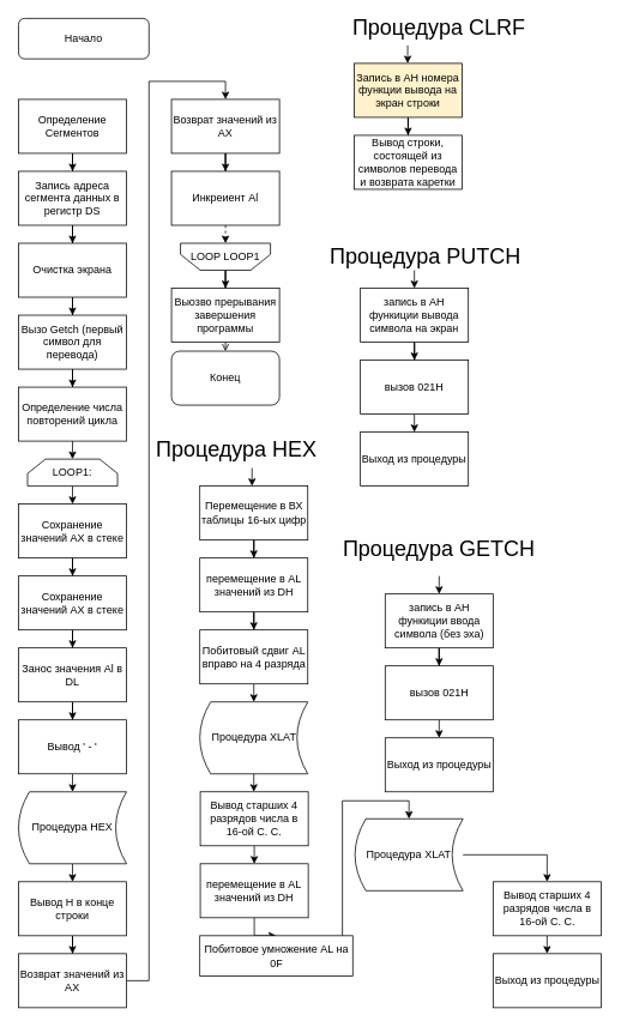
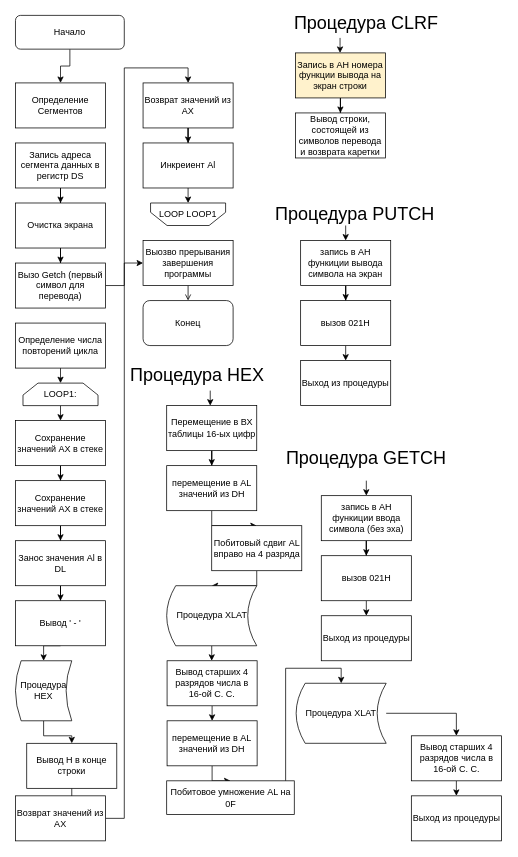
  <mxCell id="0" />
  <mxCell id="1" parent="0" />
+ <mxCell id="2" style="edgeStyle=orthogonalEdgeStyle;rounded=0;orthogonalLoop=1;jettySize=auto;html=1;exitX=0.5;exitY=1;exitDx=0;exitDy=0;" edge="1" parent="1" source="3" target="5"><mxGeometry relative="1" as="geometry" /></mxCell>
  <mxCell id="3" value="Начало" style="rounded=1;whiteSpace=wrap;html=1;" vertex="1" parent="1"><mxGeometry x="20" y="20" width="145" height="45" as="geometry" /></mxCell>
- <mxCell id="4" value="" style="edgeStyle=orthogonalEdgeStyle;rounded=0;orthogonalLoop=1;jettySize=auto;html=1;" edge="1" parent="1" source="5" target="7"><mxGeometry relative="1" as="geometry" /></mxCell>
  <mxCell id="5" value="Определение Сегментов" style="rounded=0;whiteSpace=wrap;html=1;" vertex="1" parent="1"><mxGeometry x="20" y="110" width="120" height="60" as="geometry" /></mxCell>
  <mxCell id="6" value="" style="edgeStyle=orthogonalEdgeStyle;rounded=0;orthogonalLoop=1;jettySize=auto;html=1;" edge="1" parent="1" source="7" target="9"><mxGeometry relative="1" as="geometry" /></mxCell>
  <mxCell id="7" value="Запись адреса сегмента данных в регистр DS" style="rounded=0;whiteSpace=wrap;html=1;" vertex="1" parent="1"><mxGeometry x="20" y="190" width="120" height="60" as="geometry" /></mxCell>
  <mxCell id="8" value="" style="edgeStyle=orthogonalEdgeStyle;rounded=0;orthogonalLoop=1;jettySize=auto;html=1;" edge="1" parent="1" source="9" target="11"><mxGeometry relative="1" as="geometry" /></mxCell>
  <mxCell id="9" value="Очистка экрана" style="rounded=0;whiteSpace=wrap;html=1;" vertex="1" parent="1"><mxGeometry x="20" y="270" width="120" height="60" as="geometry" /></mxCell>
- <mxCell id="10" value="" style="edgeStyle=orthogonalEdgeStyle;rounded=0;orthogonalLoop=1;jettySize=auto;html=1;" edge="1" parent="1" source="11" target="13"><mxGeometry relative="1" as="geometry" /></mxCell>
+ <mxCell id="10" value="" style="edgeStyle=orthogonalEdgeStyle;rounded=0;orthogonalLoop=1;jettySize=auto;html=1;" edge="1" parent="1" source="11" target="37"><mxGeometry relative="1" as="geometry" /></mxCell>
  <mxCell id="11" value="Вызо Getch (первый символ для перевода)" style="rounded=0;whiteSpace=wrap;html=1;" vertex="1" parent="1"><mxGeometry x="20" y="350" width="120" height="60" as="geometry" /></mxCell>
  <mxCell id="12" style="edgeStyle=orthogonalEdgeStyle;rounded=0;orthogonalLoop=1;jettySize=auto;html=1;exitX=0.5;exitY=1;exitDx=0;exitDy=0;entryX=0.5;entryY=0;entryDx=0;entryDy=0;" edge="1" parent="1" source="13" target="15"><mxGeometry relative="1" as="geometry" /></mxCell>
  <mxCell id="13" value="Определение числа повторений цикла" style="rounded=0;whiteSpace=wrap;html=1;" vertex="1" parent="1"><mxGeometry x="20" y="430" width="120" height="60" as="geometry" /></mxCell>
  <mxCell id="14" style="edgeStyle=orthogonalEdgeStyle;rounded=0;orthogonalLoop=1;jettySize=auto;html=1;exitX=0.5;exitY=1;exitDx=0;exitDy=0;entryX=0.5;entryY=0;entryDx=0;entryDy=0;" edge="1" parent="1" source="15" target="17"><mxGeometry relative="1" as="geometry" /></mxCell>
  <mxCell id="15" value="LOOP1:" style="shape=loopLimit;whiteSpace=wrap;html=1;" vertex="1" parent="1"><mxGeometry x="30" y="510" width="100" height="30" as="geometry" /></mxCell>
  <mxCell id="16" value="" style="edgeStyle=orthogonalEdgeStyle;rounded=0;orthogonalLoop=1;jettySize=auto;html=1;" edge="1" parent="1" source="17" target="19"><mxGeometry relative="1" as="geometry" /></mxCell>
  <mxCell id="17" value="Сохранение значений АХ в стеке" style="rounded=0;whiteSpace=wrap;html=1;" vertex="1" parent="1"><mxGeometry x="20" y="560" width="120" height="60" as="geometry" /></mxCell>
  <mxCell id="18" value="" style="edgeStyle=orthogonalEdgeStyle;rounded=0;orthogonalLoop=1;jettySize=auto;html=1;" edge="1" parent="1" source="19" target="21"><mxGeometry relative="1" as="geometry" /></mxCell>
  <mxCell id="19" value="Сохранение значений АХ в стеке" style="rounded=0;whiteSpace=wrap;html=1;" vertex="1" parent="1"><mxGeometry x="20" y="640" width="120" height="60" as="geometry" /></mxCell>
  <mxCell id="20" value="" style="edgeStyle=orthogonalEdgeStyle;rounded=0;orthogonalLoop=1;jettySize=auto;html=1;" edge="1" parent="1" source="21" target="23"><mxGeometry relative="1" as="geometry" /></mxCell>
  <mxCell id="21" value="Занос значения Al в DL" style="rounded=0;whiteSpace=wrap;html=1;" vertex="1" parent="1"><mxGeometry x="20" y="720" width="120" height="60" as="geometry" /></mxCell>
  <mxCell id="22" style="edgeStyle=orthogonalEdgeStyle;rounded=0;orthogonalLoop=1;jettySize=auto;html=1;exitX=0.5;exitY=1;exitDx=0;exitDy=0;entryX=0.5;entryY=0;entryDx=0;entryDy=0;" edge="1" parent="1" source="23" target="25"><mxGeometry relative="1" as="geometry" /></mxCell>
  <mxCell id="23" value="Вывод ' - '" style="rounded=0;whiteSpace=wrap;html=1;" vertex="1" parent="1"><mxGeometry x="20" y="800" width="120" height="60" as="geometry" /></mxCell>
  <mxCell id="24" style="edgeStyle=orthogonalEdgeStyle;rounded=0;orthogonalLoop=1;jettySize=auto;html=1;exitX=0.5;exitY=1;exitDx=0;exitDy=0;entryX=0.5;entryY=0;entryDx=0;entryDy=0;" edge="1" parent="1" source="25" target="27"><mxGeometry relative="1" as="geometry" /></mxCell>
- <mxCell id="25" value="Процедура HEX" style="shape=dataStorage;whiteSpace=wrap;html=1;" vertex="1" parent="1"><mxGeometry x="20" y="880" width="120" height="80" as="geometry" /></mxCell>
+ <mxCell id="25" value="Процедура HEX" style="shape=dataStorage;whiteSpace=wrap;html=1;" vertex="1" parent="1"><mxGeometry x="20" y="880" width="75" height="80" as="geometry" /></mxCell>
  <mxCell id="26" value="" style="edgeStyle=orthogonalEdgeStyle;rounded=0;orthogonalLoop=1;jettySize=auto;html=1;" edge="1" parent="1" source="27" target="29"><mxGeometry relative="1" as="geometry" /></mxCell>
- <mxCell id="27" value="Вывод Н в конце строки" style="rounded=0;whiteSpace=wrap;html=1;" vertex="1" parent="1"><mxGeometry x="20" y="980" width="120" height="60" as="geometry" /></mxCell>
+ <mxCell id="27" value="Вывод Н в конце строки" style="rounded=0;whiteSpace=wrap;html=1;" vertex="1" parent="1"><mxGeometry x="35" y="990" width="120" height="60" as="geometry" /></mxCell>
  <mxCell id="28" value="" style="edgeStyle=orthogonalEdgeStyle;rounded=0;orthogonalLoop=1;jettySize=auto;html=1;entryX=0.5;entryY=0;entryDx=0;entryDy=0;" edge="1" parent="1" source="29" target="31"><mxGeometry relative="1" as="geometry" /></mxCell>
  <mxCell id="29" value="Возврат значений из АХ" style="rounded=0;whiteSpace=wrap;html=1;" vertex="1" parent="1"><mxGeometry x="20" y="1060" width="120" height="60" as="geometry" /></mxCell>
  <mxCell id="30" value="" style="edgeStyle=orthogonalEdgeStyle;rounded=0;orthogonalLoop=1;jettySize=auto;html=1;" edge="1" parent="1" source="31" target="33"><mxGeometry relative="1" as="geometry" /></mxCell>
  <mxCell id="31" value="Возврат значений из АХ" style="rounded=0;whiteSpace=wrap;html=1;" vertex="1" parent="1"><mxGeometry x="190" y="110" width="120" height="60" as="geometry" /></mxCell>
- <mxCell id="32" style="edgeStyle=orthogonalEdgeStyle;rounded=0;orthogonalLoop=1;jettySize=auto;html=1;exitX=0.5;exitY=1;exitDx=0;exitDy=0;entryX=0.5;entryY=1;entryDx=0;entryDy=0;dashed=1;" edge="1" parent="1" source="33" target="35"><mxGeometry relative="1" as="geometry" /></mxCell>
+ <mxCell id="32" style="edgeStyle=orthogonalEdgeStyle;rounded=0;orthogonalLoop=1;jettySize=auto;html=1;exitX=0.5;exitY=1;exitDx=0;exitDy=0;entryX=0.5;entryY=1;entryDx=0;entryDy=0;" edge="1" parent="1" source="33" target="35"><mxGeometry relative="1" as="geometry" /></mxCell>
  <mxCell id="33" value="Инкреиент Al" style="rounded=0;whiteSpace=wrap;html=1;" vertex="1" parent="1"><mxGeometry x="190" y="190" width="120" height="60" as="geometry" /></mxCell>
- <mxCell id="34" value="" style="edgeStyle=orthogonalEdgeStyle;rounded=0;orthogonalLoop=1;jettySize=auto;html=1;entryX=0.5;entryY=0;entryDx=0;entryDy=0;" edge="1" parent="1" source="35" target="37"><mxGeometry relative="1" as="geometry"><mxPoint x="250" y="380" as="targetPoint" /></mxGeometry></mxCell>
  <mxCell id="35" value="LOOP LOOP1" style="shape=loopLimit;whiteSpace=wrap;html=1;size=22;direction=west;" vertex="1" parent="1"><mxGeometry x="200" y="270" width="100" height="30" as="geometry" /></mxCell>
  <mxCell id="36" style="edgeStyle=orthogonalEdgeStyle;rounded=0;orthogonalLoop=1;jettySize=auto;html=1;exitX=0.5;exitY=1;exitDx=0;exitDy=0;entryX=0.5;entryY=0;entryDx=0;entryDy=0;endArrow=open;" edge="1" parent="1" source="37" target="38"><mxGeometry relative="1" as="geometry" /></mxCell>
  <mxCell id="37" value="Выозво прерывания завершения программы" style="rounded=0;whiteSpace=wrap;html=1;" vertex="1" parent="1"><mxGeometry x="190" y="320" width="120" height="60" as="geometry" /></mxCell>
- <mxCell id="38" value="Конец" style="rounded=1;whiteSpace=wrap;html=1;" vertex="1" parent="1"><mxGeometry x="190" y="390" width="120" height="60" as="geometry" /></mxCell>
+ <mxCell id="38" value="Конец" style="rounded=1;whiteSpace=wrap;html=1;" vertex="1" parent="1"><mxGeometry x="190" y="400" width="120" height="60" as="geometry" /></mxCell>
  <mxCell id="39" value="&lt;font style=&quot;font-size: 24px&quot;&gt;Процедура НЕХ&lt;/font&gt;" style="text;html=1;strokeColor=none;fillColor=none;align=center;verticalAlign=middle;whiteSpace=wrap;rounded=0;" vertex="1" parent="1"><mxGeometry x="150" y="490" width="225" height="20" as="geometry" /></mxCell>
  <mxCell id="40" value="" style="edgeStyle=orthogonalEdgeStyle;rounded=0;orthogonalLoop=1;jettySize=auto;html=1;" edge="1" parent="1" source="41" target="43"><mxGeometry relative="1" as="geometry" /></mxCell>
  <mxCell id="41" value="Перемещение в ВХ таблицы 16-ых цифр" style="rounded=0;whiteSpace=wrap;html=1;" vertex="1" parent="1"><mxGeometry x="221.5" y="540" width="120" height="60" as="geometry" /></mxCell>
  <mxCell id="42" value="" style="edgeStyle=orthogonalEdgeStyle;rounded=0;orthogonalLoop=1;jettySize=auto;html=1;" edge="1" parent="1" source="43" target="45"><mxGeometry relative="1" as="geometry" /></mxCell>
  <mxCell id="43" value="перемещение в AL значений из DH" style="rounded=0;whiteSpace=wrap;html=1;" vertex="1" parent="1"><mxGeometry x="221.5" y="620" width="120" height="60" as="geometry" /></mxCell>
  <mxCell id="44" style="edgeStyle=orthogonalEdgeStyle;rounded=0;orthogonalLoop=1;jettySize=auto;html=1;exitX=0.5;exitY=1;exitDx=0;exitDy=0;entryX=0.5;entryY=0;entryDx=0;entryDy=0;" edge="1" parent="1" source="45" target="48"><mxGeometry relative="1" as="geometry" /></mxCell>
- <mxCell id="45" value="Побитовый сдвиг AL вправо на 4 разряда" style="rounded=0;whiteSpace=wrap;html=1;" vertex="1" parent="1"><mxGeometry x="221.5" y="700" width="120" height="60" as="geometry" /></mxCell>
+ <mxCell id="45" value="Побитовый сдвиг AL вправо на 4 разряда" style="rounded=0;whiteSpace=wrap;html=1;" vertex="1" parent="1"><mxGeometry x="281.5" y="700" width="120" height="60" as="geometry" /></mxCell>
  <mxCell id="46" style="edgeStyle=orthogonalEdgeStyle;rounded=0;orthogonalLoop=1;jettySize=auto;html=1;exitX=0.5;exitY=1;exitDx=0;exitDy=0;entryX=0.5;entryY=0;entryDx=0;entryDy=0;" edge="1" parent="1"><mxGeometry relative="1" as="geometry"><mxPoint x="279.5" y="520" as="sourcePoint" /><mxPoint x="279.5" y="540" as="targetPoint" /><Array as="points"><mxPoint x="279.5" y="520" /><mxPoint x="279.5" y="520" /></Array></mxGeometry></mxCell>
  <mxCell id="47" value="" style="edgeStyle=orthogonalEdgeStyle;rounded=0;orthogonalLoop=1;jettySize=auto;html=1;" edge="1" parent="1" source="48"><mxGeometry relative="1" as="geometry"><mxPoint x="281.5" y="880" as="targetPoint" /></mxGeometry></mxCell>
  <mxCell id="48" value="Процедура XLAT" style="shape=dataStorage;whiteSpace=wrap;html=1;" vertex="1" parent="1"><mxGeometry x="221.5" y="780" width="120" height="80" as="geometry" /></mxCell>
  <mxCell id="49" style="edgeStyle=orthogonalEdgeStyle;rounded=0;orthogonalLoop=1;jettySize=auto;html=1;exitX=0.5;exitY=1;exitDx=0;exitDy=0;entryX=0.5;entryY=0;entryDx=0;entryDy=0;" edge="1" parent="1" source="50" target="52"><mxGeometry relative="1" as="geometry" /></mxCell>
  <mxCell id="50" value="Вывод старших 4 разрядов числа в 16-ой С. С." style="rounded=0;whiteSpace=wrap;html=1;" vertex="1" parent="1"><mxGeometry x="222" y="880" width="120" height="60" as="geometry" /></mxCell>
  <mxCell id="51" value="" style="edgeStyle=orthogonalEdgeStyle;rounded=0;orthogonalLoop=1;jettySize=auto;html=1;" edge="1" parent="1" source="52" target="54"><mxGeometry relative="1" as="geometry" /></mxCell>
  <mxCell id="52" value="перемещение в AL значений из DH" style="rounded=0;whiteSpace=wrap;html=1;" vertex="1" parent="1"><mxGeometry x="222" y="960" width="120" height="60" as="geometry" /></mxCell>
  <mxCell id="53" value="" style="edgeStyle=orthogonalEdgeStyle;rounded=0;orthogonalLoop=1;jettySize=auto;html=1;entryX=0.5;entryY=0;entryDx=0;entryDy=0;" edge="1" parent="1" source="54" target="56"><mxGeometry relative="1" as="geometry"><mxPoint x="440" y="990" as="targetPoint" /><Array as="points"><mxPoint x="380" y="1050" /><mxPoint x="380" y="890" /><mxPoint x="454" y="890" /></Array></mxGeometry></mxCell>
  <mxCell id="54" value="Побитовое умножение AL на 0F" style="rounded=0;whiteSpace=wrap;html=1;" vertex="1" parent="1"><mxGeometry x="221.5" y="1040" width="170" height="45" as="geometry" /></mxCell>
  <mxCell id="55" value="" style="edgeStyle=orthogonalEdgeStyle;rounded=0;orthogonalLoop=1;jettySize=auto;html=1;entryX=0.5;entryY=0;entryDx=0;entryDy=0;" edge="1" parent="1" source="56" target="58"><mxGeometry relative="1" as="geometry"><mxPoint x="560" y="1120" as="targetPoint" /></mxGeometry></mxCell>
  <mxCell id="56" value="Процедура XLAT" style="shape=dataStorage;whiteSpace=wrap;html=1;" vertex="1" parent="1"><mxGeometry x="394" y="910" width="120" height="80" as="geometry" /></mxCell>
  <mxCell id="57" value="" style="edgeStyle=orthogonalEdgeStyle;rounded=0;orthogonalLoop=1;jettySize=auto;html=1;entryX=0.5;entryY=0;entryDx=0;entryDy=0;" edge="1" parent="1" source="58" target="59"><mxGeometry relative="1" as="geometry"><Array as="points"><mxPoint x="608" y="1060" /><mxPoint x="608" y="1060" /></Array></mxGeometry></mxCell>
  <mxCell id="58" value="Вывод старших 4 разрядов числа в 16-ой С. С." style="rounded=0;whiteSpace=wrap;html=1;" vertex="1" parent="1"><mxGeometry x="547.5" y="980" width="120" height="60" as="geometry" /></mxCell>
  <mxCell id="59" value="Выход из процедуры" style="rounded=0;whiteSpace=wrap;html=1;" vertex="1" parent="1"><mxGeometry x="547.5" y="1060" width="120" height="60" as="geometry" /></mxCell>
  <mxCell id="60" value="&lt;font style=&quot;font-size: 24px&quot;&gt;Процедура СLRF&lt;br&gt;&lt;/font&gt;" style="text;html=1;strokeColor=none;fillColor=none;align=center;verticalAlign=middle;whiteSpace=wrap;rounded=0;" vertex="1" parent="1"><mxGeometry x="375" y="20" width="225" height="20" as="geometry" /></mxCell>
  <mxCell id="61" style="edgeStyle=orthogonalEdgeStyle;rounded=0;orthogonalLoop=1;jettySize=auto;html=1;exitX=0.5;exitY=1;exitDx=0;exitDy=0;entryX=0.5;entryY=0;entryDx=0;entryDy=0;" edge="1" parent="1"><mxGeometry relative="1" as="geometry"><mxPoint x="452.5" y="50" as="sourcePoint" /><mxPoint x="452.5" y="70" as="targetPoint" /><Array as="points"><mxPoint x="453" y="60" /><mxPoint x="453" y="60" /></Array></mxGeometry></mxCell>
  <mxCell id="62" value="" style="edgeStyle=orthogonalEdgeStyle;rounded=0;orthogonalLoop=1;jettySize=auto;html=1;" edge="1" parent="1" source="63" target="64"><mxGeometry relative="1" as="geometry" /></mxCell>
  <mxCell id="63" value="Запись в АН номера функции вывода на экран строки" style="rounded=0;whiteSpace=wrap;html=1;fillColor=#fff2cc;" vertex="1" parent="1"><mxGeometry x="393" y="70" width="120" height="60" as="geometry" /></mxCell>
  <mxCell id="64" value="Вывод строки, состоящей из символов перевода и возврата каретки" style="rounded=0;whiteSpace=wrap;html=1;" vertex="1" parent="1"><mxGeometry x="393" y="150" width="120" height="60" as="geometry" /></mxCell>
  <mxCell id="65" value="&lt;font style=&quot;font-size: 24px&quot;&gt;Процедура PUTCH&lt;br&gt;&lt;/font&gt;" style="text;html=1;strokeColor=none;fillColor=none;align=center;verticalAlign=middle;whiteSpace=wrap;rounded=0;" vertex="1" parent="1"><mxGeometry x="360" y="275" width="225" height="20" as="geometry" /></mxCell>
  <mxCell id="66" style="edgeStyle=orthogonalEdgeStyle;rounded=0;orthogonalLoop=1;jettySize=auto;html=1;exitX=0.5;exitY=1;exitDx=0;exitDy=0;entryX=0.5;entryY=0;entryDx=0;entryDy=0;" edge="1" parent="1"><mxGeometry relative="1" as="geometry"><mxPoint x="460" y="300" as="sourcePoint" /><mxPoint x="460" y="320" as="targetPoint" /><Array as="points"><mxPoint x="460.5" y="310" /><mxPoint x="460.5" y="310" /></Array></mxGeometry></mxCell>
  <mxCell id="67" value="" style="edgeStyle=orthogonalEdgeStyle;rounded=0;orthogonalLoop=1;jettySize=auto;html=1;" edge="1" parent="1" source="68" target="70"><mxGeometry relative="1" as="geometry" /></mxCell>
  <mxCell id="68" value="запись в АН функиции вывода символа на экран" style="rounded=0;whiteSpace=wrap;html=1;" vertex="1" parent="1"><mxGeometry x="400" y="320" width="120" height="60" as="geometry" /></mxCell>
  <mxCell id="69" style="edgeStyle=orthogonalEdgeStyle;rounded=0;orthogonalLoop=1;jettySize=auto;html=1;exitX=0.5;exitY=1;exitDx=0;exitDy=0;entryX=0.5;entryY=0;entryDx=0;entryDy=0;" edge="1" parent="1" source="70" target="71"><mxGeometry relative="1" as="geometry" /></mxCell>
  <mxCell id="70" value="вызов 021Н" style="rounded=0;whiteSpace=wrap;html=1;" vertex="1" parent="1"><mxGeometry x="400" y="400" width="120" height="60" as="geometry" /></mxCell>
  <mxCell id="71" value="Выход из процедуры" style="rounded=0;whiteSpace=wrap;html=1;" vertex="1" parent="1"><mxGeometry x="400" y="480" width="120" height="60" as="geometry" /></mxCell>
  <mxCell id="72" value="&lt;font style=&quot;font-size: 24px&quot;&gt;Процедура GETCH&lt;br&gt;&lt;/font&gt;" style="text;html=1;strokeColor=none;fillColor=none;align=center;verticalAlign=middle;whiteSpace=wrap;rounded=0;" vertex="1" parent="1"><mxGeometry x="375" y="600" width="225" height="20" as="geometry" /></mxCell>
  <mxCell id="73" style="edgeStyle=orthogonalEdgeStyle;rounded=0;orthogonalLoop=1;jettySize=auto;html=1;exitX=0.5;exitY=1;exitDx=0;exitDy=0;entryX=0.5;entryY=0;entryDx=0;entryDy=0;" edge="1" parent="1"><mxGeometry relative="1" as="geometry"><mxPoint x="487.5" y="640" as="sourcePoint" /><mxPoint x="487.5" y="660" as="targetPoint" /><Array as="points"><mxPoint x="488" y="650" /><mxPoint x="488" y="650" /></Array></mxGeometry></mxCell>
  <mxCell id="74" value="" style="edgeStyle=orthogonalEdgeStyle;rounded=0;orthogonalLoop=1;jettySize=auto;html=1;" edge="1" parent="1" source="75" target="77"><mxGeometry relative="1" as="geometry" /></mxCell>
  <mxCell id="75" value="запись в АН функиции ввода символа (без эха)" style="rounded=0;whiteSpace=wrap;html=1;" vertex="1" parent="1"><mxGeometry x="427.5" y="660" width="120" height="60" as="geometry" /></mxCell>
  <mxCell id="76" style="edgeStyle=orthogonalEdgeStyle;rounded=0;orthogonalLoop=1;jettySize=auto;html=1;exitX=0.5;exitY=1;exitDx=0;exitDy=0;entryX=0.5;entryY=0;entryDx=0;entryDy=0;" edge="1" parent="1" source="77" target="78"><mxGeometry relative="1" as="geometry" /></mxCell>
  <mxCell id="77" value="вызов 021Н" style="rounded=0;whiteSpace=wrap;html=1;" vertex="1" parent="1"><mxGeometry x="427.5" y="740" width="120" height="60" as="geometry" /></mxCell>
  <mxCell id="78" value="Выход из процедуры" style="rounded=0;whiteSpace=wrap;html=1;" vertex="1" parent="1"><mxGeometry x="427.5" y="820" width="120" height="60" as="geometry" /></mxCell>
